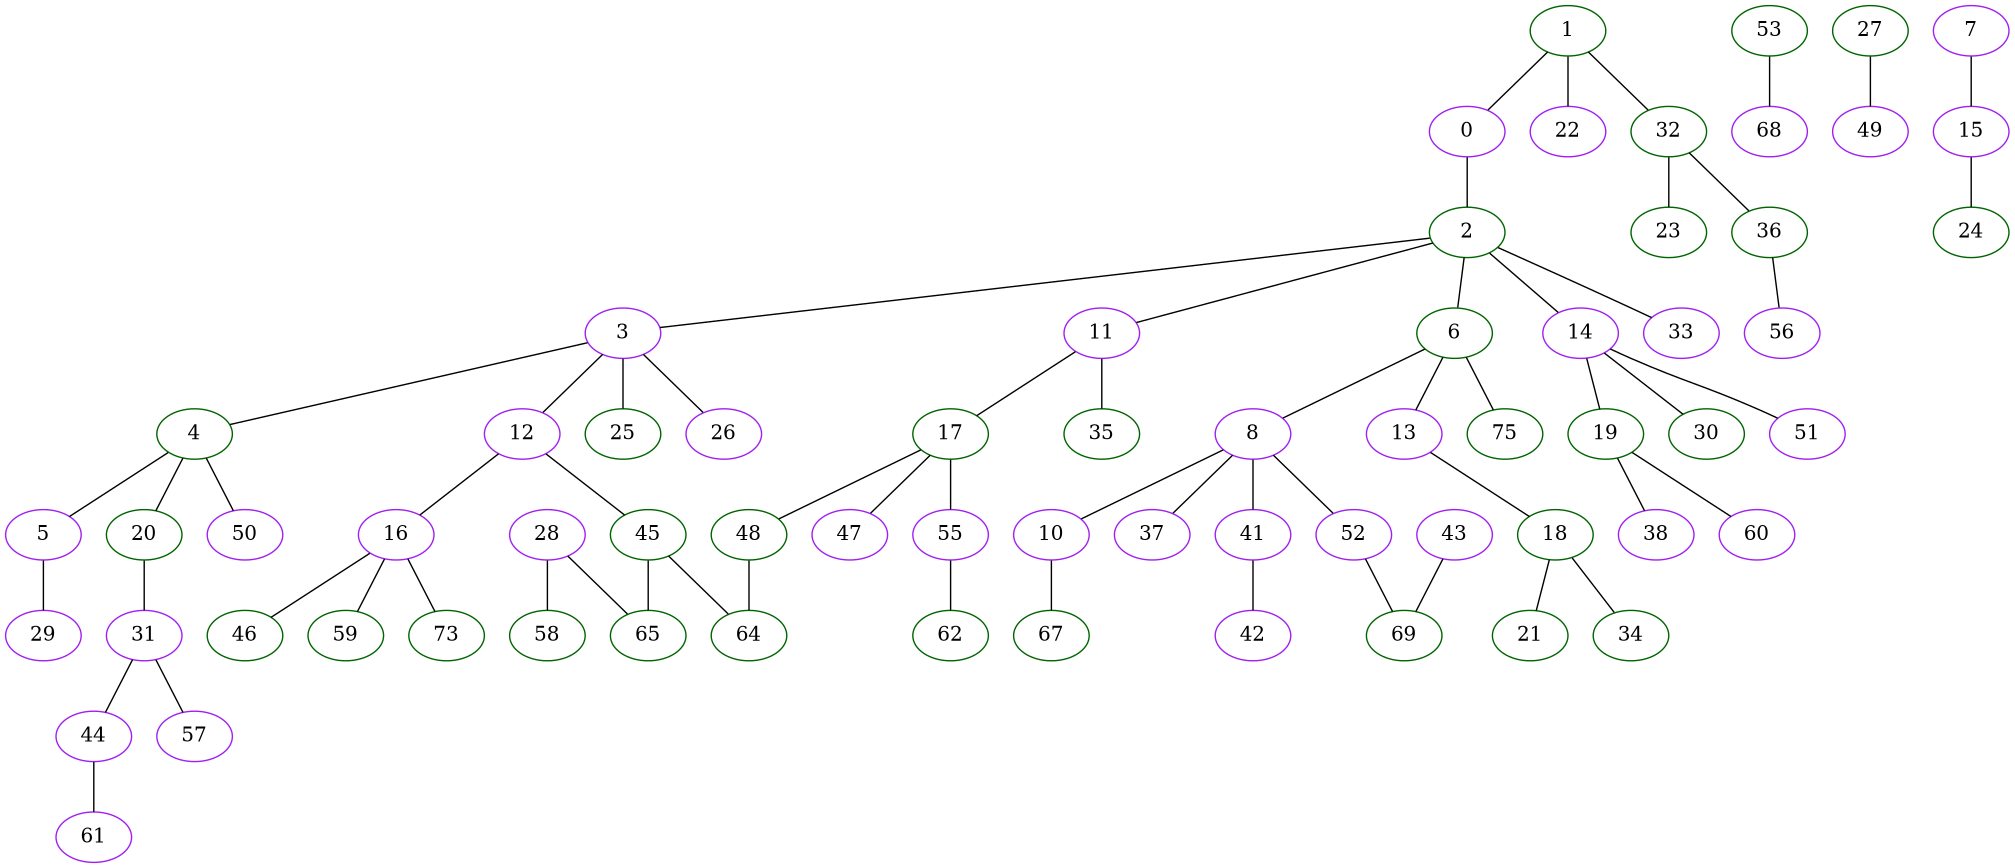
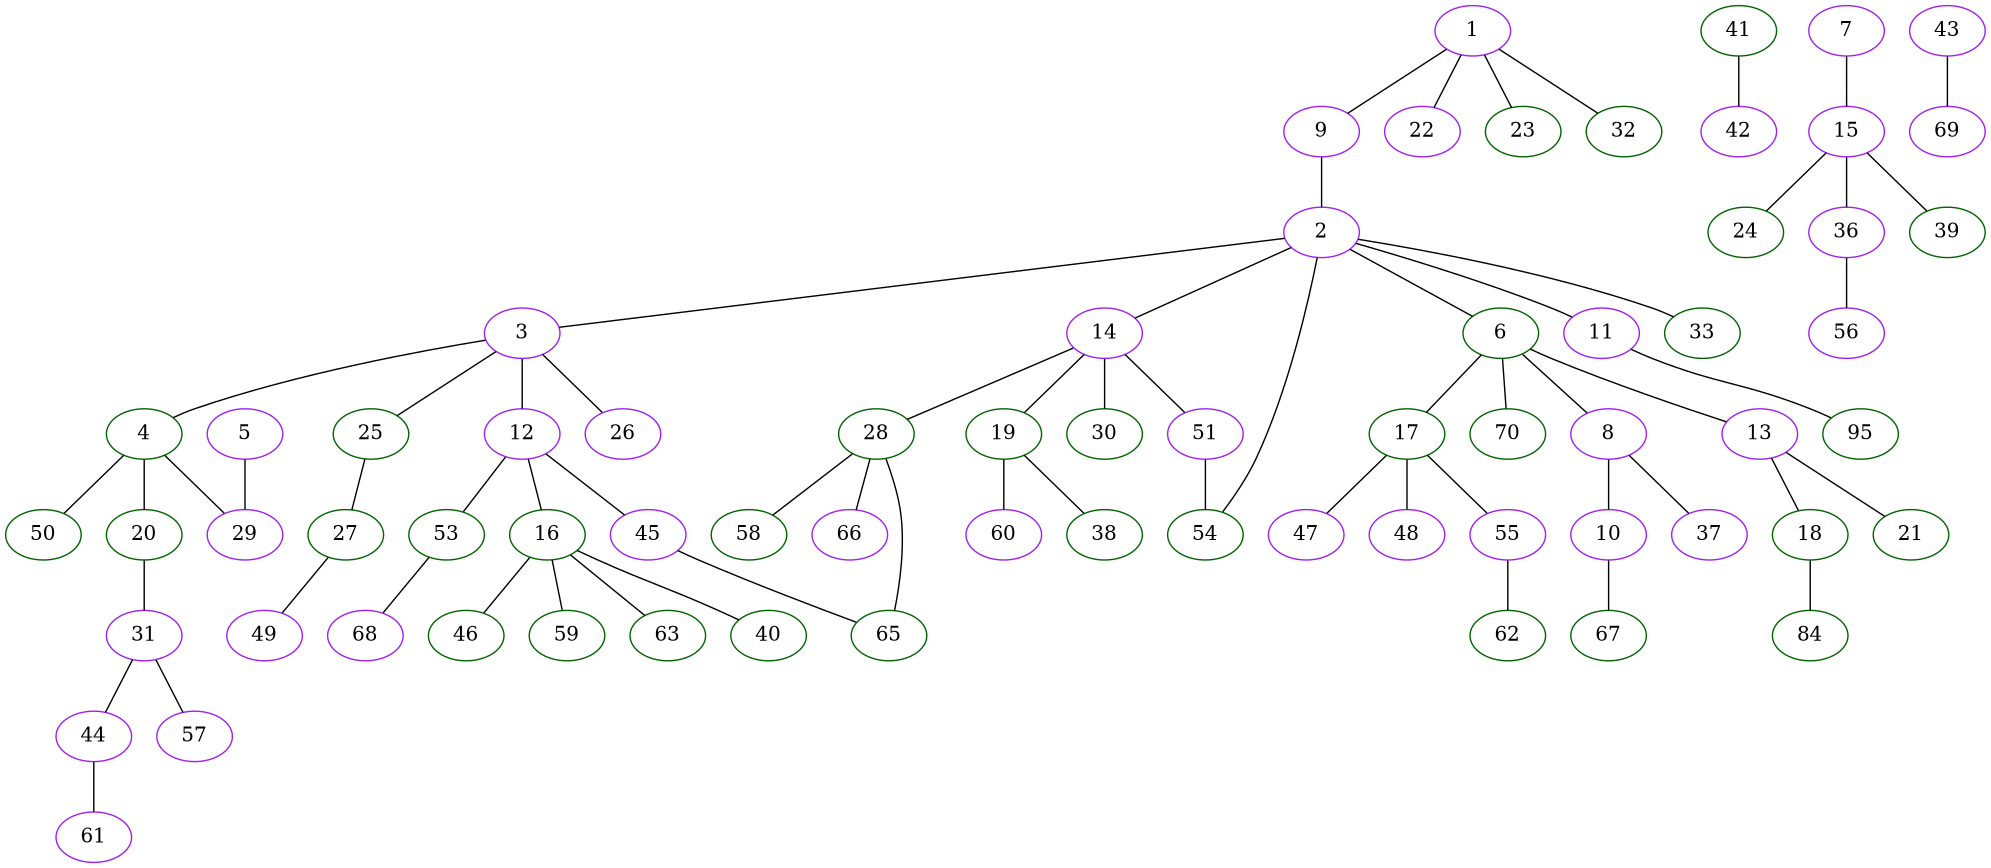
  graph {
    node [color=purple]
-   1 [color=darkgreen]
-   9 [label=0]
+   1
+   9
    22
    23 [color=darkgreen]
    32 [color=darkgreen]
-   2 [color=darkgreen]
+   2
    3
    6 [color=darkgreen]
    11
    14
-   33
+   33 [color=darkgreen]
+   54 [color=darkgreen]
    4 [color=darkgreen]
    12
    25 [color=darkgreen]
    26
    8
    13
    17 [color=darkgreen]
-   70 [color=darkgreen label=75]
-   35 [color=darkgreen]
+   70 [color=darkgreen]
+   35 [color=darkgreen label=95]
    19 [color=darkgreen]
-   28
+   28 [color=darkgreen]
    30 [color=darkgreen]
    51
    5
    20 [color=darkgreen]
-   50
-   16
-   45 [color=darkgreen]
+   50 [color=darkgreen]
+   16 [color=darkgreen]
+   45
    53 [color=darkgreen]
    27 [color=darkgreen]
    10
    37
-   41
-   52
+   41 [color=darkgreen]
    18 [color=darkgreen]
    21 [color=darkgreen]
    47
-   48 [color=darkgreen]
+   48
    55
-   38
+   38 [color=darkgreen]
    60
    65 [color=darkgreen]
    58 [color=darkgreen]
+   66
    29
    31
+   40 [color=darkgreen]
    46 [color=darkgreen]
    59 [color=darkgreen]
-   63 [color=darkgreen label=73]
-   64 [color=darkgreen]
+   63 [color=darkgreen]
    68
    49
    7
    15
    44
    57
    24 [color=darkgreen]
-   36 [color=darkgreen]
+   36
+   39 [color=darkgreen]
    67 [color=darkgreen]
    42
-   69 [color=darkgreen]
-   34 [color=darkgreen]
+   69
+   34 [color=darkgreen label=84]
    62 [color=darkgreen]
    56
    43
    61
    1 -- 9
    1 -- 22
-   32 -- 23
+   1 -- 23
    1 -- 32
    9 -- 2
    2 -- 3
    2 -- 6
    2 -- 11
    2 -- 14
    2 -- 33
+   2 -- 54
    3 -- 4
    3 -- 12
    3 -- 25
    3 -- 26
    6 -- 8
    6 -- 13
-   11 -- 17
+   6 -- 17
    6 -- 70
    11 -- 35
    14 -- 19
+   14 -- 28
    14 -- 30
    14 -- 51
-   4 -- 5
+   4 -- 29
    4 -- 20
    4 -- 50
    12 -- 16
    12 -- 45
+   12 -- 53
+   25 -- 27
    8 -- 10
    8 -- 37
-   8 -- 41
-   8 -- 52
    13 -- 18
-   18 -- 21
+   13 -- 21
    17 -- 47
    17 -- 48
    17 -- 55
    19 -- 38
    19 -- 60
    28 -- 65
    28 -- 58
+   28 -- 66
+   51 -- 54
    5 -- 29
    20 -- 31
+   16 -- 40
    16 -- 46
    16 -- 59
    16 -- 63
    45 -- 65
-   45 -- 64
    53 -- 68
    27 -- 49
    10 -- 67
    41 -- 42
-   52 -- 69
    18 -- 34
-   48 -- 64
    55 -- 62
    31 -- 44
    31 -- 57
    7 -- 15
    15 -- 24
-   32 -- 36
+   15 -- 36
+   15 -- 39
    44 -- 61
    36 -- 56
    43 -- 69
  }
